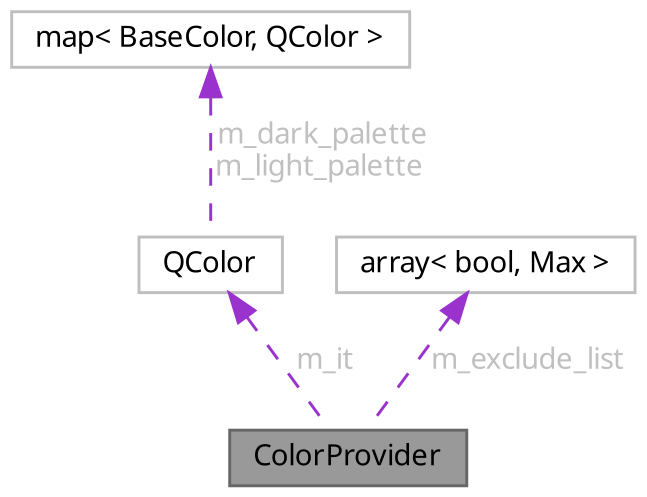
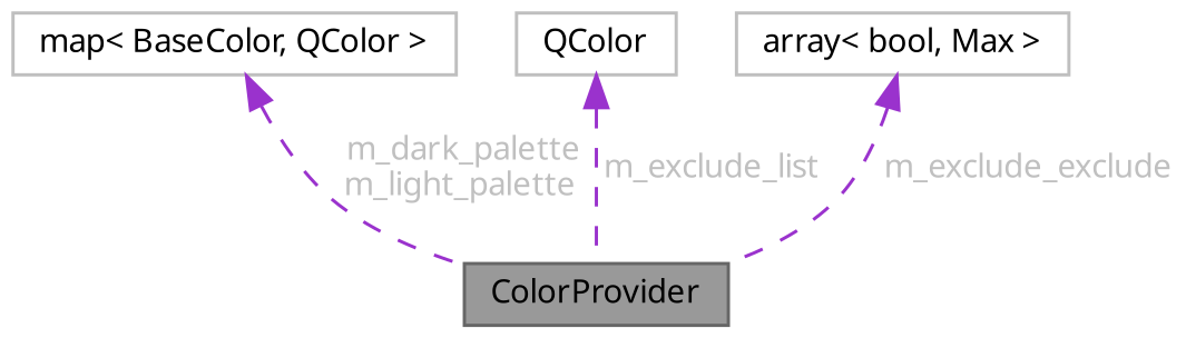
  digraph {
    fontname="Noto Sans"
    node [color=grey75 fillcolor=white fontname="Noto Sans" fontsize=10 shape=box style=filled]
    edge [color=darkorchid3 dir=back fontcolor=grey fontname="Noto Sans" fontsize=10 labelfontname=Helvetica labelfontsize=10 style=dashed]
    n1 [color=gray40 fillcolor=grey60 fontcolor=black height=0.2 label=ColorProvider width=0.4]
    n2 [height=0.2 label="map\< BaseColor, QColor \>" width=0.4]
    n3 [height=0.2 label=QColor width=0.4]
    n4 [height=0.2 label="array\< bool, Max \>" width=0.4]
-   n2 -> n3 [label=" m_dark_palette\nm_light_palette"]
-   n3 -> n1 [label=" m_it"]
-   n4 -> n1 [label=" m_exclude_list"]
+   n2 -> n1 [label=" m_dark_palette\nm_light_palette"]
+   n3 -> n1 [label=" m_exclude_list"]
+   n4 -> n1 [label=" m_exclude_exclude"]
  }
